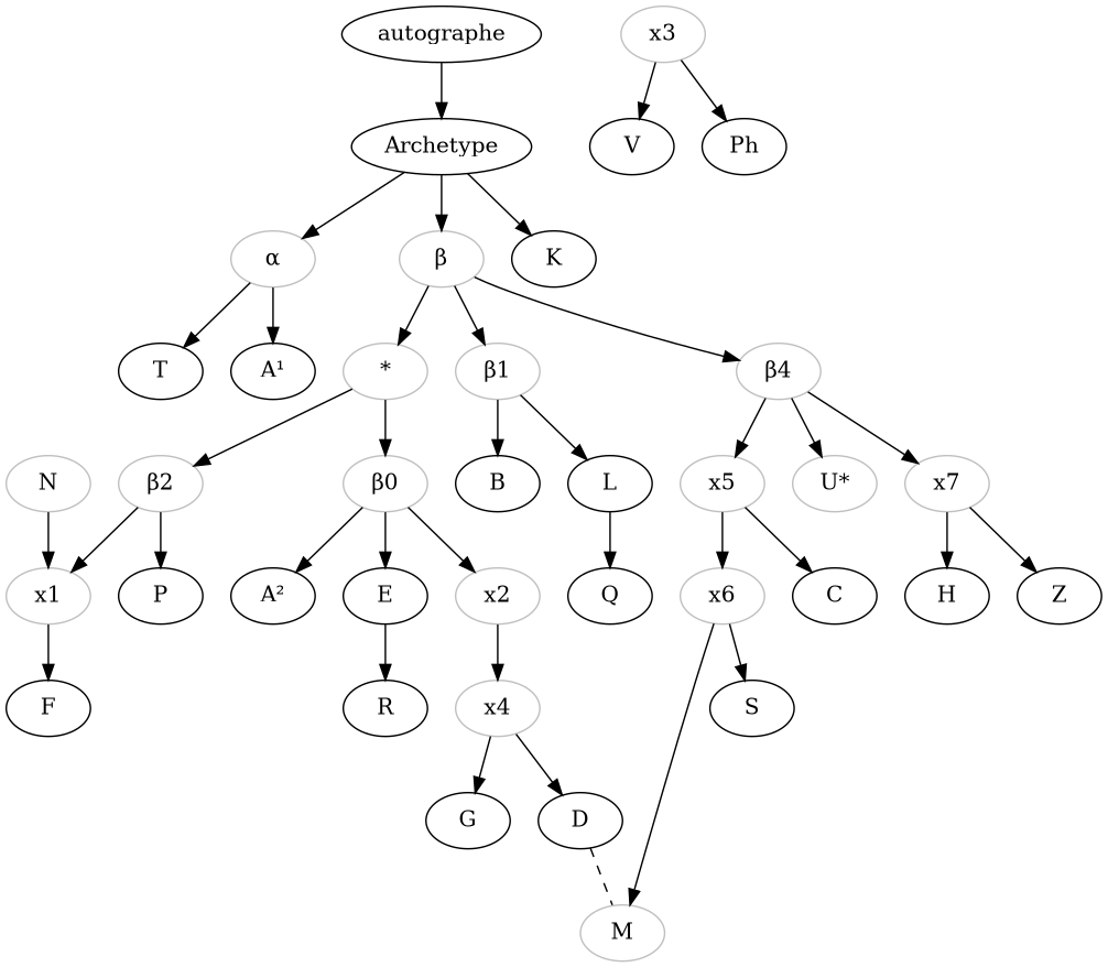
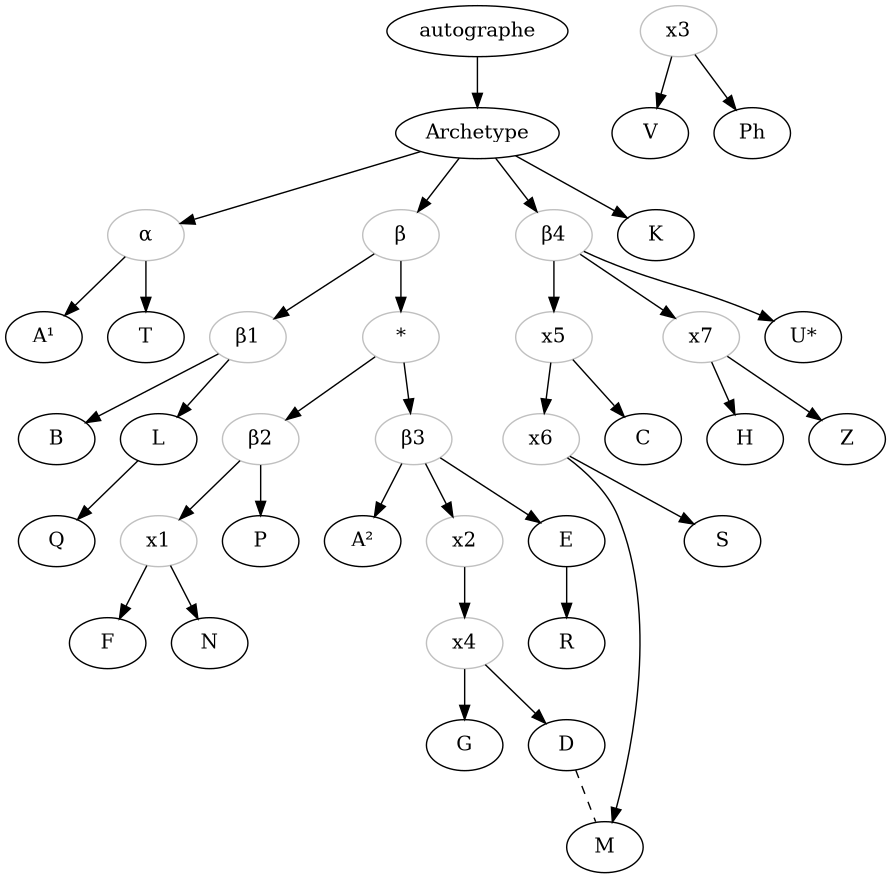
  digraph {
    n1 [color=grey label="α"]
    n2 [label="A¹"]
    T
    n4 [color=grey label="β"]
    n5 [color=grey label="β1"]
    n6 [color=grey label="β4"]
    n7 [color=grey label="*"]
    B
    L
    x5 [color=grey]
    x7 [color=grey]
-   n12 [label="U*" color=grey]
+   n12 [label="U*"]
    n13 [color=grey label="β2"]
-   n14 [color=grey label="β0"]
+   n14 [color=grey label="β3"]
    n15 [label="A²"]
    Q
    x1 [color=grey]
    P
    F
-   N [color=grey]
+   N
    x2 [color=grey]
    E
    x4 [color=grey]
    R
    x6 [color=grey]
    C
    H
    Z
    x3 [color=grey]
    V
    Ph
    G
    D
-   M [color=grey]
+   M
    S
    autographe
    Archetype
    K
    n1 -> n2
    n1 -> T
    n4 -> n5
-   n4 -> n6
+   Archetype -> n6
    n4 -> n7
    n5 -> B
    n5 -> L
    n6 -> x5
    n6 -> x7
    n6 -> n12
    n7 -> n13
    n7 -> n14
    L -> Q
    x5 -> x6
    x5 -> C
    x7 -> H
    x7 -> Z
    n13 -> x1
    n13 -> P
    n14 -> n15
    n14 -> x2
    n14 -> E
    x1 -> F
-   N -> x1
+   x1 -> N
    x2 -> x4
    E -> R
    x4 -> G
    x4 -> D
    x6 -> M
    x6 -> S
    x3 -> V
    x3 -> Ph
    D -> M [dir=none style=dashed]
    autographe -> Archetype
    Archetype -> n1
    Archetype -> n4
    Archetype -> K
  }
